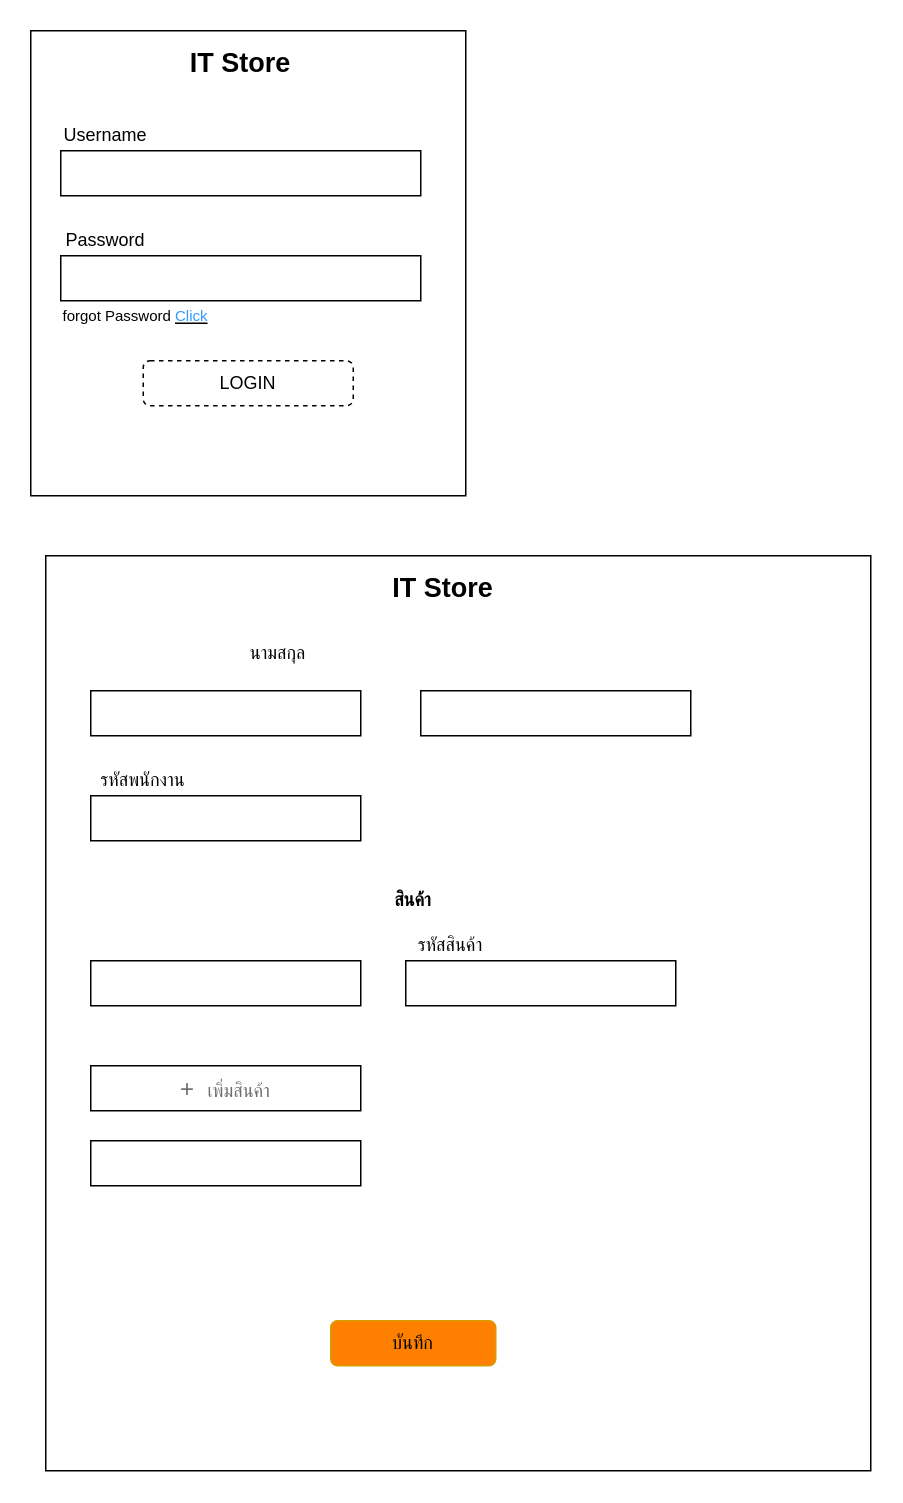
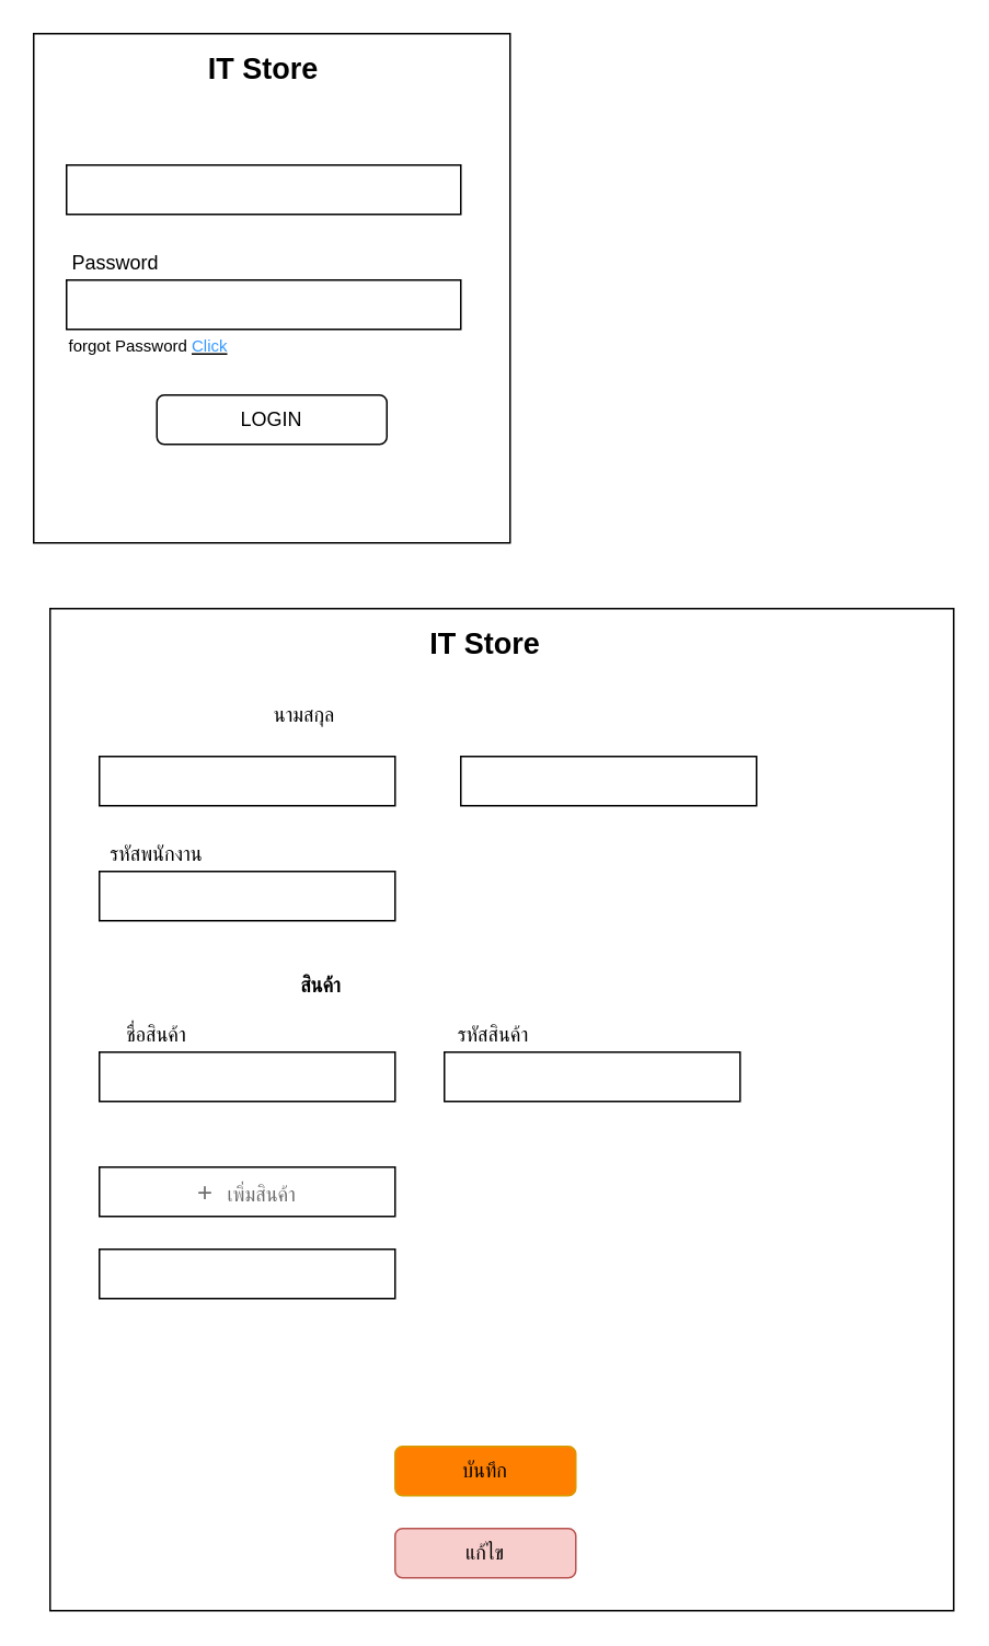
  <mxCell id="0" />
  <mxCell id="1" parent="0" />
  <mxCell id="2" value="" style="rounded=0;whiteSpace=wrap;html=1;" vertex="1" parent="1"><mxGeometry x="20" y="20" width="290" height="310" as="geometry" /></mxCell>
  <mxCell id="3" value="" style="rounded=0;whiteSpace=wrap;html=1;" vertex="1" parent="1"><mxGeometry x="40" y="100" width="240" height="30" as="geometry" /></mxCell>
- <mxCell id="4" value="Username" style="text;html=1;strokeColor=none;fillColor=none;align=center;verticalAlign=middle;whiteSpace=wrap;rounded=0;" vertex="1" parent="1"><mxGeometry x="50" y="80" width="40" height="20" as="geometry" /></mxCell>
  <mxCell id="5" value="Password" style="text;html=1;strokeColor=none;fillColor=none;align=center;verticalAlign=middle;whiteSpace=wrap;rounded=0;" vertex="1" parent="1"><mxGeometry x="50" y="150" width="40" height="20" as="geometry" /></mxCell>
  <mxCell id="6" value="" style="rounded=0;whiteSpace=wrap;html=1;" vertex="1" parent="1"><mxGeometry x="40" y="170" width="240" height="30" as="geometry" /></mxCell>
  <mxCell id="7" value="&lt;font style=&quot;font-size: 10px&quot;&gt;forgot Password &lt;u&gt;&lt;font color=&quot;#3399ff&quot; style=&quot;font-size: 10px&quot;&gt;Click&lt;/font&gt;&lt;/u&gt;&lt;/font&gt;" style="text;html=1;strokeColor=none;fillColor=none;align=center;verticalAlign=middle;whiteSpace=wrap;rounded=0;" vertex="1" parent="1"><mxGeometry x="30" y="200" width="120" height="20" as="geometry" /></mxCell>
- <mxCell id="8" value="LOGIN" style="rounded=1;whiteSpace=wrap;html=1;dashed=1;" vertex="1" parent="1"><mxGeometry x="95" y="240" width="140" height="30" as="geometry" /></mxCell>
+ <mxCell id="8" value="LOGIN" style="rounded=1;whiteSpace=wrap;html=1;" vertex="1" parent="1"><mxGeometry x="95" y="240" width="140" height="30" as="geometry" /></mxCell>
  <mxCell id="9" value="&lt;h1&gt;&lt;font style=&quot;font-size: 18px&quot;&gt;IT Store&lt;/font&gt;&lt;/h1&gt;" style="text;html=1;strokeColor=none;fillColor=none;align=center;verticalAlign=middle;whiteSpace=wrap;rounded=0;" vertex="1" parent="1"><mxGeometry x="120" y="30" width="80" height="20" as="geometry" /></mxCell>
  <mxCell id="10" value="" style="rounded=0;whiteSpace=wrap;html=1;" vertex="1" parent="1"><mxGeometry x="30" y="370" width="550" height="610" as="geometry" /></mxCell>
  <mxCell id="11" value="รหัสพนักงาน" style="text;html=1;strokeColor=none;fillColor=none;align=center;verticalAlign=middle;whiteSpace=wrap;rounded=0;" vertex="1" parent="1"><mxGeometry x="50" y="510" width="90" height="20" as="geometry" /></mxCell>
  <mxCell id="12" value="" style="rounded=0;whiteSpace=wrap;html=1;" vertex="1" parent="1"><mxGeometry x="60" y="460" width="180" height="30" as="geometry" /></mxCell>
  <mxCell id="13" value="" style="rounded=0;whiteSpace=wrap;html=1;" vertex="1" parent="1"><mxGeometry x="280" y="460" width="180" height="30" as="geometry" /></mxCell>
  <mxCell id="14" value="" style="rounded=0;whiteSpace=wrap;html=1;" vertex="1" parent="1"><mxGeometry x="60" y="530" width="180" height="30" as="geometry" /></mxCell>
  <mxCell id="15" value="" style="rounded=0;whiteSpace=wrap;html=1;" vertex="1" parent="1"><mxGeometry x="60" y="640" width="180" height="30" as="geometry" /></mxCell>
  <mxCell id="16" value="" style="rounded=0;whiteSpace=wrap;html=1;" vertex="1" parent="1"><mxGeometry x="270" y="640" width="180" height="30" as="geometry" /></mxCell>
  <mxCell id="17" value="" style="rounded=0;whiteSpace=wrap;html=1;" vertex="1" parent="1"><mxGeometry x="60" y="710" width="180" height="30" as="geometry" /></mxCell>
- <mxCell id="18" value="บันทึก" style="rounded=1;whiteSpace=wrap;html=1;strokeColor=#d79b00;fillColor=#FF8000;" vertex="1" parent="1"><mxGeometry x="220" y="880" width="110" height="30" as="geometry" /></mxCell>
+ <mxCell id="18" value="บันทึก" style="rounded=1;whiteSpace=wrap;html=1;strokeColor=#d79b00;fillColor=#FF8000;" vertex="1" parent="1"><mxGeometry x="240" y="880" width="110" height="30" as="geometry" /></mxCell>
+ <mxCell id="19" value="แก้ไข" style="rounded=1;whiteSpace=wrap;html=1;fillColor=#f8cecc;strokeColor=#b85450;" vertex="1" parent="1"><mxGeometry x="240" y="930" width="110" height="30" as="geometry" /></mxCell>
  <mxCell id="20" value="&lt;h1&gt;&lt;font style=&quot;font-size: 18px&quot;&gt;IT Store&lt;/font&gt;&lt;/h1&gt;" style="text;html=1;strokeColor=none;fillColor=none;align=center;verticalAlign=middle;whiteSpace=wrap;rounded=0;" vertex="1" parent="1"><mxGeometry x="255" y="380" width="80" height="20" as="geometry" /></mxCell>
  <mxCell id="21" value="นามสกุล" style="text;html=1;strokeColor=none;fillColor=none;align=center;verticalAlign=middle;whiteSpace=wrap;rounded=0;" vertex="1" parent="1"><mxGeometry x="165" y="425" width="40" height="20" as="geometry" /></mxCell>
- <mxCell id="23" value="&lt;b&gt;สินค้า&lt;/b&gt;" style="text;html=1;strokeColor=none;fillColor=none;align=center;verticalAlign=middle;whiteSpace=wrap;rounded=0;" vertex="1" parent="1"><mxGeometry x="255" y="590" width="40" height="20" as="geometry" /></mxCell>
+ <mxCell id="22" value="ชื่อสินค้า" style="text;html=1;strokeColor=none;fillColor=none;align=center;verticalAlign=middle;whiteSpace=wrap;rounded=0;" vertex="1" parent="1"><mxGeometry x="70" y="620" width="50" height="20" as="geometry" /></mxCell>
+ <mxCell id="23" value="&lt;b&gt;สินค้า&lt;/b&gt;" style="text;html=1;strokeColor=none;fillColor=none;align=center;verticalAlign=middle;whiteSpace=wrap;rounded=0;" vertex="1" parent="1"><mxGeometry x="175" y="590" width="40" height="20" as="geometry" /></mxCell>
  <mxCell id="24" value="" style="rounded=0;whiteSpace=wrap;html=1;" vertex="1" parent="1"><mxGeometry x="60" y="760" width="180" height="30" as="geometry" /></mxCell>
  <mxCell id="25" value="&lt;font color=&quot;#6e6e6e&quot;&gt;&lt;font style=&quot;font-size: 16px&quot;&gt;+&amp;nbsp;&lt;/font&gt;&lt;span style=&quot;font-size: 16px&quot;&gt; &lt;/span&gt;&lt;font style=&quot;font-size: 12px&quot;&gt;เพิ่มสินค้า&lt;/font&gt;&lt;/font&gt;" style="text;html=1;strokeColor=none;fillColor=none;align=center;verticalAlign=middle;whiteSpace=wrap;rounded=0;" vertex="1" parent="1"><mxGeometry x="70" y="715" width="160" height="20" as="geometry" /></mxCell>
  <mxCell id="26" value="รหัสสินค้า" style="text;html=1;strokeColor=none;fillColor=none;align=center;verticalAlign=middle;whiteSpace=wrap;rounded=0;" vertex="1" parent="1"><mxGeometry x="270" y="620" width="60" height="20" as="geometry" /></mxCell>
